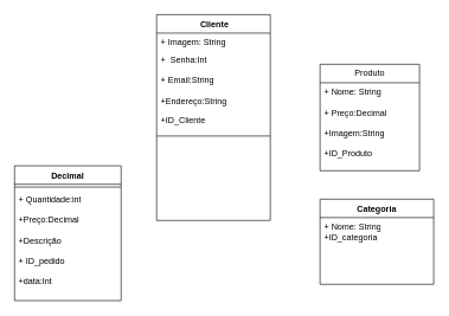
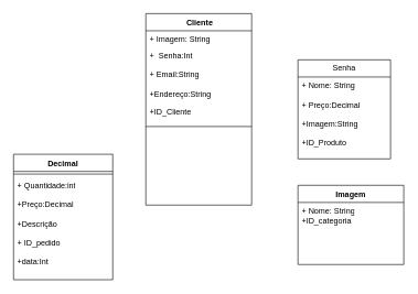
  <mxCell id="0" />
  <mxCell id="1" parent="0" />
  <mxCell id="2" value="&amp;nbsp;Cliente" style="swimlane;fontStyle=1;align=center;verticalAlign=top;childLayout=stackLayout;horizontal=1;startSize=26;horizontalStack=0;resizeParent=1;resizeParentMax=0;resizeLast=0;collapsible=1;marginBottom=0;whiteSpace=wrap;html=1;" vertex="1" parent="1"><mxGeometry x="220" y="20" width="160" height="290" as="geometry" /></mxCell>
  <mxCell id="3" value="+ Imagem: String" style="text;strokeColor=none;fillColor=none;align=left;verticalAlign=top;spacingLeft=4;spacingRight=4;overflow=hidden;rotatable=0;points=[[0,0.5],[1,0.5]];portConstraint=eastwest;whiteSpace=wrap;html=1;" vertex="1" parent="2"><mxGeometry y="26" width="160" height="26" as="geometry" /></mxCell>
  <mxCell id="4" value="" style="line;strokeWidth=1;fillColor=none;align=left;verticalAlign=middle;spacingTop=-1;spacingLeft=3;spacingRight=3;rotatable=0;labelPosition=right;points=[];portConstraint=eastwest;strokeColor=inherit;" vertex="1" parent="2"><mxGeometry y="52" width="160" height="238" as="geometry" /></mxCell>
- <mxCell id="5" value="Produto" style="swimlane;fontStyle=0;childLayout=stackLayout;horizontal=1;startSize=26;fillColor=none;horizontalStack=0;resizeParent=1;resizeParentMax=0;resizeLast=0;collapsible=1;marginBottom=0;whiteSpace=wrap;html=1;" vertex="1" parent="1"><mxGeometry x="450" y="90" width="140" height="150" as="geometry" /></mxCell>
+ <mxCell id="5" value="Senha" style="swimlane;fontStyle=0;childLayout=stackLayout;horizontal=1;startSize=26;fillColor=none;horizontalStack=0;resizeParent=1;resizeParentMax=0;resizeLast=0;collapsible=1;marginBottom=0;whiteSpace=wrap;html=1;" vertex="1" parent="1"><mxGeometry x="450" y="90" width="140" height="150" as="geometry" /></mxCell>
  <mxCell id="6" value="+ Nome: String&lt;br&gt;&lt;br&gt;+ Preço:Decimal&lt;br&gt;&lt;br&gt;+Imagem:String&lt;br&gt;&lt;br&gt;+ID_Produto" style="text;strokeColor=none;fillColor=none;align=left;verticalAlign=top;spacingLeft=4;spacingRight=4;overflow=hidden;rotatable=0;points=[[0,0.5],[1,0.5]];portConstraint=eastwest;whiteSpace=wrap;html=1;" vertex="1" parent="5"><mxGeometry y="26" width="140" height="124" as="geometry" /></mxCell>
  <mxCell id="7" value="Decimal" style="swimlane;fontStyle=1;align=center;verticalAlign=top;childLayout=stackLayout;horizontal=1;startSize=26;horizontalStack=0;resizeParent=1;resizeParentMax=0;resizeLast=0;collapsible=1;marginBottom=0;whiteSpace=wrap;html=1;" vertex="1" parent="1"><mxGeometry x="20" y="233" width="150" height="190" as="geometry" /></mxCell>
  <mxCell id="8" value="" style="line;strokeWidth=1;fillColor=none;align=left;verticalAlign=middle;spacingTop=-1;spacingLeft=3;spacingRight=3;rotatable=0;labelPosition=right;points=[];portConstraint=eastwest;strokeColor=inherit;" vertex="1" parent="7"><mxGeometry y="26" width="150" height="8" as="geometry" /></mxCell>
  <mxCell id="9" value="+ Quantidade:int&lt;br&gt;&lt;br&gt;+Preço:Decimal&lt;br&gt;&lt;br&gt;+Descrição&lt;br&gt;&lt;br&gt;+ ID_pedido&lt;br&gt;&lt;br&gt;+data:Int" style="text;strokeColor=none;fillColor=none;align=left;verticalAlign=top;spacingLeft=4;spacingRight=4;overflow=hidden;rotatable=0;points=[[0,0.5],[1,0.5]];portConstraint=eastwest;whiteSpace=wrap;html=1;" vertex="1" parent="7"><mxGeometry y="34" width="150" height="156" as="geometry" /></mxCell>
- <mxCell id="10" value="Categoria" style="swimlane;fontStyle=1;align=center;verticalAlign=top;childLayout=stackLayout;horizontal=1;startSize=26;horizontalStack=0;resizeParent=1;resizeParentMax=0;resizeLast=0;collapsible=1;marginBottom=0;whiteSpace=wrap;html=1;" vertex="1" parent="1"><mxGeometry x="450" y="280" width="160" height="120" as="geometry" /></mxCell>
+ <mxCell id="10" value="Imagem" style="swimlane;fontStyle=1;align=center;verticalAlign=top;childLayout=stackLayout;horizontal=1;startSize=26;horizontalStack=0;resizeParent=1;resizeParentMax=0;resizeLast=0;collapsible=1;marginBottom=0;whiteSpace=wrap;html=1;" vertex="1" parent="1"><mxGeometry x="450" y="280" width="160" height="120" as="geometry" /></mxCell>
  <mxCell id="11" value="+ Nome: String&lt;br&gt;+ID_categoria&lt;br&gt;" style="text;strokeColor=none;fillColor=none;align=left;verticalAlign=top;spacingLeft=4;spacingRight=4;overflow=hidden;rotatable=0;points=[[0,0.5],[1,0.5]];portConstraint=eastwest;whiteSpace=wrap;html=1;" vertex="1" parent="10"><mxGeometry y="26" width="160" height="94" as="geometry" /></mxCell>
  <mxCell id="12" value="+&amp;nbsp; Senha:Int&lt;br&gt;&lt;br&gt;+ Email:String&lt;br&gt;&lt;br&gt;+Endereço:String&lt;br&gt;&lt;br&gt;+ID_Cliente" style="text;strokeColor=none;fillColor=none;align=left;verticalAlign=top;spacingLeft=4;spacingRight=4;overflow=hidden;rotatable=0;points=[[0,0.5],[1,0.5]];portConstraint=eastwest;whiteSpace=wrap;html=1;" vertex="1" parent="1"><mxGeometry x="220" y="70" width="160" height="130" as="geometry" /></mxCell>
